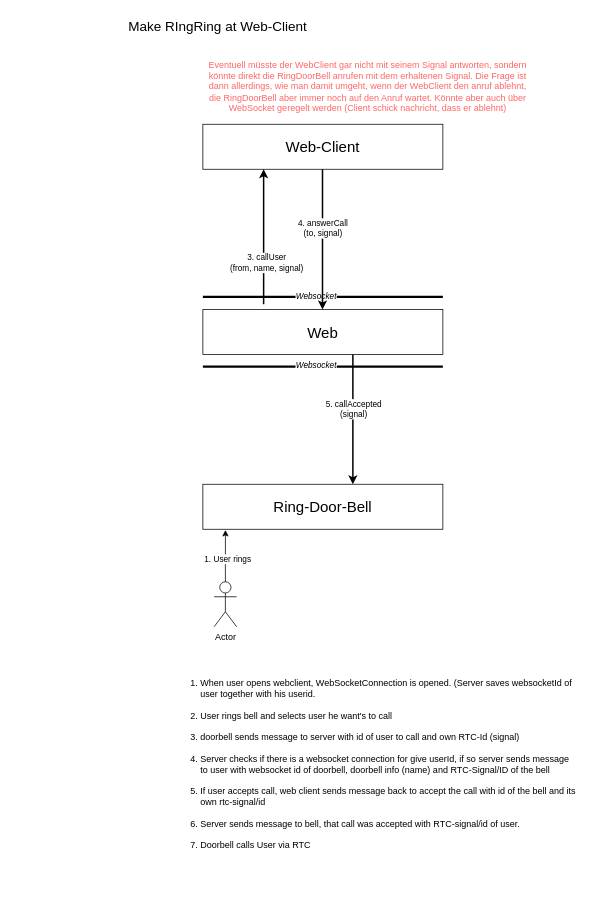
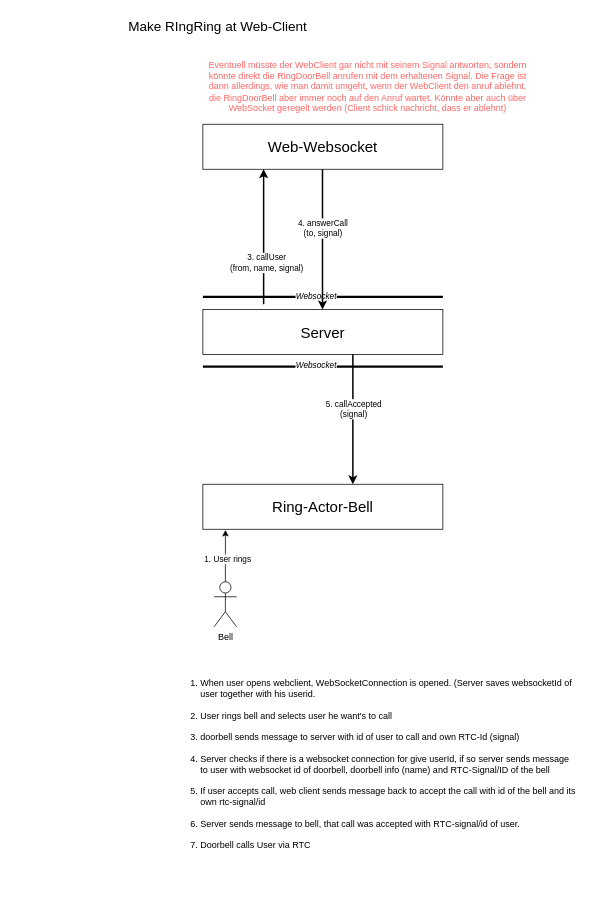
  <mxCell id="0" />
  <mxCell id="1" parent="0" />
- <mxCell id="2" value="&lt;font style=&quot;font-size: 20px;&quot;&gt;Web&lt;/font&gt;" style="rounded=0;whiteSpace=wrap;html=1;" parent="1" vertex="1"><mxGeometry x="270" y="412" width="320" height="60" as="geometry" /></mxCell>
- <mxCell id="3" value="&lt;font style=&quot;font-size: 20px;&quot;&gt;Web-Client&lt;/font&gt;" style="rounded=0;whiteSpace=wrap;html=1;" parent="1" vertex="1"><mxGeometry x="270" y="165" width="320" height="60" as="geometry" /></mxCell>
- <mxCell id="4" value="&lt;font style=&quot;font-size: 20px;&quot;&gt;Ring-Door-Bell&lt;/font&gt;" style="rounded=0;whiteSpace=wrap;html=1;" parent="1" vertex="1"><mxGeometry x="270" y="645" width="320" height="60" as="geometry" /></mxCell>
+ <mxCell id="2" value="&lt;font style=&quot;font-size: 20px;&quot;&gt;Server&lt;/font&gt;" style="rounded=0;whiteSpace=wrap;html=1;" parent="1" vertex="1"><mxGeometry x="270" y="412" width="320" height="60" as="geometry" /></mxCell>
+ <mxCell id="3" value="&lt;font style=&quot;font-size: 20px;&quot;&gt;Web-Websocket&lt;/font&gt;" style="rounded=0;whiteSpace=wrap;html=1;" parent="1" vertex="1"><mxGeometry x="270" y="165" width="320" height="60" as="geometry" /></mxCell>
+ <mxCell id="4" value="&lt;font style=&quot;font-size: 20px;&quot;&gt;Ring-Actor-Bell&lt;/font&gt;" style="rounded=0;whiteSpace=wrap;html=1;" parent="1" vertex="1"><mxGeometry x="270" y="645" width="320" height="60" as="geometry" /></mxCell>
  <mxCell id="5" value="&lt;font style=&quot;font-size: 18px;&quot;&gt;Make RIngRing at Web-Client&lt;br&gt;&lt;/font&gt;" style="text;html=1;align=center;verticalAlign=middle;whiteSpace=wrap;rounded=0;" parent="1" vertex="1"><mxGeometry x="20" y="20" width="540" height="30" as="geometry" /></mxCell>
- <mxCell id="6" value="Actor" style="shape=umlActor;verticalLabelPosition=bottom;verticalAlign=top;html=1;outlineConnect=0;" vertex="1" parent="1"><mxGeometry x="285" y="775" width="30" height="60" as="geometry" /></mxCell>
+ <mxCell id="6" value="Bell" style="shape=umlActor;verticalLabelPosition=bottom;verticalAlign=top;html=1;outlineConnect=0;" vertex="1" parent="1"><mxGeometry x="285" y="775" width="30" height="60" as="geometry" /></mxCell>
  <mxCell id="7" value="" style="endArrow=classic;html=1;rounded=0;entryX=0.094;entryY=1.017;entryDx=0;entryDy=0;entryPerimeter=0;" edge="1" parent="1" target="4"><mxGeometry width="50" height="50" relative="1" as="geometry"><mxPoint x="300" y="775" as="sourcePoint" /><mxPoint x="440" y="555" as="targetPoint" /></mxGeometry></mxCell>
  <mxCell id="8" value="1. User rings" style="edgeLabel;html=1;align=center;verticalAlign=middle;resizable=0;points=[];" vertex="1" connectable="0" parent="7"><mxGeometry x="-0.091" y="-2" relative="1" as="geometry"><mxPoint as="offset" /></mxGeometry></mxCell>
  <mxCell id="9" value="" style="endArrow=none;html=1;rounded=0;strokeWidth=3;" edge="1" parent="1"><mxGeometry width="50" height="50" relative="1" as="geometry"><mxPoint x="270" y="395" as="sourcePoint" /><mxPoint x="590" y="395" as="targetPoint" /></mxGeometry></mxCell>
  <mxCell id="10" value="&lt;i&gt;Websocket&lt;/i&gt;" style="edgeLabel;html=1;align=center;verticalAlign=middle;resizable=0;points=[];" vertex="1" connectable="0" parent="9"><mxGeometry x="-0.062" y="2" relative="1" as="geometry"><mxPoint as="offset" /></mxGeometry></mxCell>
  <mxCell id="11" value="" style="endArrow=classic;html=1;rounded=0;entryX=0.175;entryY=1;entryDx=0;entryDy=0;entryPerimeter=0;strokeWidth=2;" edge="1" parent="1"><mxGeometry width="50" height="50" relative="1" as="geometry"><mxPoint x="351" y="405" as="sourcePoint" /><mxPoint x="351" y="225" as="targetPoint" /><Array as="points"><mxPoint x="351" y="355" /></Array></mxGeometry></mxCell>
  <mxCell id="12" value="&lt;div&gt;3. callUser&lt;/div&gt;&lt;div&gt;(from, name, signal)&lt;br&gt;&lt;/div&gt;" style="edgeLabel;html=1;align=center;verticalAlign=middle;resizable=0;points=[];" vertex="1" connectable="0" parent="11"><mxGeometry x="0.041" y="-3" relative="1" as="geometry"><mxPoint y="38" as="offset" /></mxGeometry></mxCell>
  <mxCell id="13" value="" style="endArrow=classic;html=1;rounded=0;exitX=0;exitY=1;exitDx=0;exitDy=0;entryX=0;entryY=0;entryDx=0;entryDy=0;strokeWidth=2;" edge="1" parent="1"><mxGeometry width="50" height="50" relative="1" as="geometry"><mxPoint x="429.5" y="225" as="sourcePoint" /><mxPoint x="429.5" y="412" as="targetPoint" /></mxGeometry></mxCell>
  <mxCell id="14" value="&lt;div&gt;4. answerCall&lt;/div&gt;&lt;div&gt;(to, signal)&lt;br&gt;&lt;/div&gt;" style="edgeLabel;html=1;align=center;verticalAlign=middle;resizable=0;points=[];" vertex="1" connectable="0" parent="13"><mxGeometry x="-0.144" y="1" relative="1" as="geometry"><mxPoint x="-1" y="-2" as="offset" /></mxGeometry></mxCell>
  <mxCell id="15" value="" style="endArrow=none;html=1;rounded=0;strokeWidth=3;" edge="1" parent="1"><mxGeometry width="50" height="50" relative="1" as="geometry"><mxPoint x="270" y="488" as="sourcePoint" /><mxPoint x="590" y="488" as="targetPoint" /></mxGeometry></mxCell>
  <mxCell id="16" value="&lt;i&gt;Websocket&lt;/i&gt;" style="edgeLabel;html=1;align=center;verticalAlign=middle;resizable=0;points=[];" vertex="1" connectable="0" parent="15"><mxGeometry x="-0.062" y="2" relative="1" as="geometry"><mxPoint as="offset" /></mxGeometry></mxCell>
  <mxCell id="17" value="" style="endArrow=classic;html=1;rounded=0;exitX=0;exitY=1;exitDx=0;exitDy=0;strokeWidth=2;" edge="1" parent="1"><mxGeometry width="50" height="50" relative="1" as="geometry"><mxPoint x="470" y="472" as="sourcePoint" /><mxPoint x="470" y="645" as="targetPoint" /></mxGeometry></mxCell>
  <mxCell id="18" value="&lt;div&gt;5. callAccepted&lt;/div&gt;&lt;div&gt;(signal)&lt;br&gt;&lt;/div&gt;" style="edgeLabel;html=1;align=center;verticalAlign=middle;resizable=0;points=[];" vertex="1" connectable="0" parent="17"><mxGeometry x="-0.144" y="1" relative="1" as="geometry"><mxPoint x="-1" y="-2" as="offset" /></mxGeometry></mxCell>
  <mxCell id="19" value="&lt;font color=&quot;#ff6666&quot;&gt;Eventuell müsste der WebClient gar nicht mit seinem Signal antworten, sondern könnte direkt die RingDoorBell anrufen mit dem erhaltenen Signal. Die Frage ist dann allerdings, wie man damit umgeht, wenn der WebClient den anruf ablehnt, die RingDoorBell aber immer noch auf den Anruf wartet. Könnte aber auch über WebSocket geregelt werden (Client schick nachricht, dass er ablehnt)&lt;br&gt;&lt;/font&gt;" style="text;html=1;align=center;verticalAlign=middle;whiteSpace=wrap;rounded=0;" vertex="1" parent="1"><mxGeometry x="270" y="65" width="440" height="100" as="geometry" /></mxCell>
  <mxCell id="20" value="&lt;ol&gt;&lt;li&gt;When user opens webclient, WebSocketConnection is opened. (Server saves websocketId of user together with his userid.&lt;br&gt;&lt;br&gt;&lt;/li&gt;&lt;li&gt;User rings bell and selects user he want's to call&lt;br&gt;&lt;br&gt;&lt;/li&gt;&lt;li&gt;doorbell sends message to server with id of user to call and own RTC-Id (signal)&lt;br&gt;&lt;br&gt;&lt;/li&gt;&lt;li&gt;Server checks if there is a websocket connection for give userId, if so server sends message to user with websocket id of doorbell, doorbell info (name) and RTC-Signal/ID of the bell&lt;br&gt; &lt;br&gt;&lt;/li&gt;&lt;li&gt;If user accepts call, web client sends message back to accept the call with id of the bell and its own rtc-signal/id&lt;br&gt;&lt;br&gt;&lt;/li&gt;&lt;li&gt;Server sends message to bell, that call was accepted with RTC-signal/id of user.&lt;br&gt;&lt;br&gt;&lt;/li&gt;&lt;li&gt;Doorbell calls User via RTC&lt;br&gt;&lt;br&gt;&lt;/li&gt;&lt;/ol&gt;" style="text;html=1;align=left;verticalAlign=top;whiteSpace=wrap;rounded=0;" vertex="1" parent="1"><mxGeometry x="225" y="885" width="545" height="290" as="geometry" /></mxCell>
